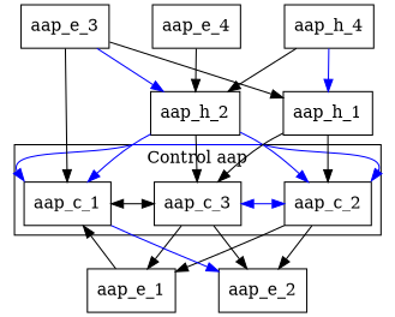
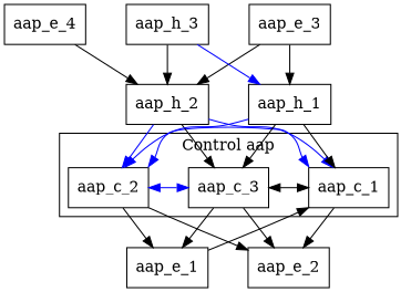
  strict digraph {
    nodesep=0.5
    rankdir=TB
    ranksep=0.5
    node [shape=box]
    aap_c_3
    aap_c_2
    aap_c_1
    aap_e_1
    aap_e_2
    aap_e_3
    aap_h_2
    aap_h_1
    aap_e_4
-   aap_h_3 [label=aap_h_4]
+   aap_h_3
    subgraph cluster_1 {
      label="Control aap"
      type=solid
      subgraph sub_2 {
        label="Control nodes"
        rank=same
        type=solid
        aap_c_3
        aap_c_2
        aap_c_1
      }
    }
    aap_c_3 -> aap_e_1
    aap_c_3 -> aap_e_2
    aap_c_2 -> aap_c_3 [color=blue dir=both]
    aap_c_2 -> aap_e_1
    aap_c_2 -> aap_e_2
    aap_c_1 -> aap_c_3 [color=black dir=both]
    aap_c_1 -> aap_c_2 [color=blue dir=both headport=ne tailport=nw]
-   aap_c_1 -> aap_e_2 [color=blue]
+   aap_c_1 -> aap_e_2
    aap_e_1 -> aap_c_1
-   aap_e_3 -> aap_h_2 [color=blue]
+   aap_e_3 -> aap_h_2
    aap_e_3 -> aap_h_1
    aap_h_2 -> aap_c_3
    aap_h_2 -> aap_c_2 [color=blue]
    aap_h_2 -> aap_c_1 [color=blue]
    aap_h_1 -> aap_c_3
-   aap_h_1 -> aap_c_2
-   aap_e_3 -> aap_c_1
+   aap_h_1 -> aap_c_2 [color=blue]
+   aap_h_1 -> aap_c_1
    aap_e_4 -> aap_h_2
    aap_h_3 -> aap_h_2
    aap_h_3 -> aap_h_1 [color=blue]
  }
